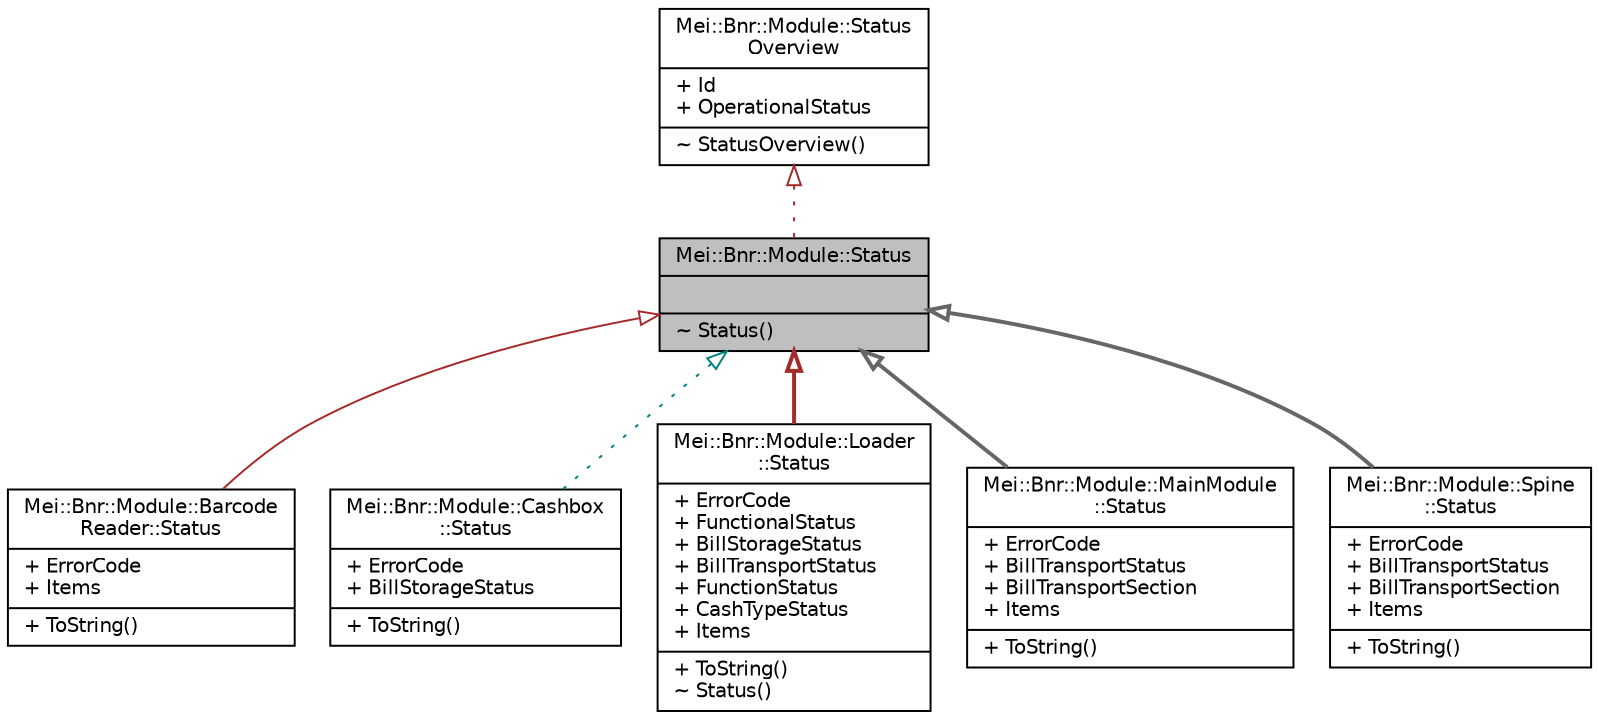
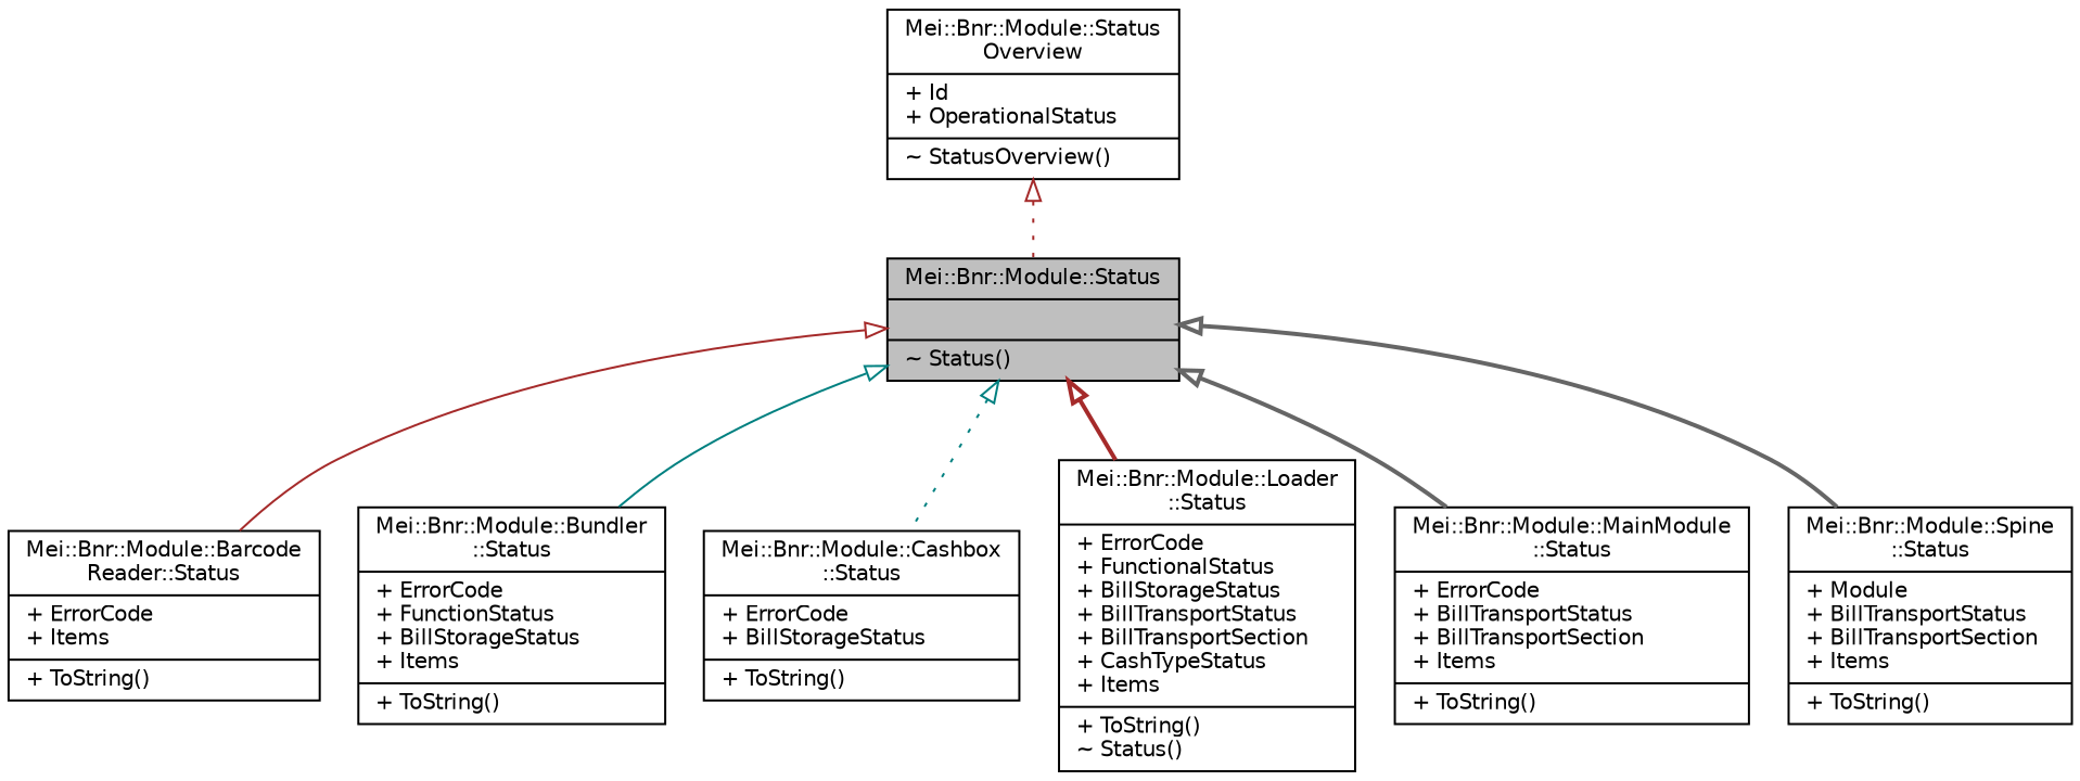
  digraph {
    node [color=black fillcolor=white fontname=Helvetica fontsize=10 shape=record style=filled]
    edge [arrowtail=onormal color=brown dir=back fontname=Helvetica fontsize=10 labelfontname=Helvetica labelfontsize=10 style=bold]
    n1 [fillcolor=grey75 fontcolor=black height=0.2 label="{Mei::Bnr::Module::Status\n||~ Status()\l}" width=0.4]
    n2 [height=0.2 label="{Mei::Bnr::Module::Barcode\lReader::Status\n|+ ErrorCode\l+ Items\l|+ ToString()\l}" width=0.4]
+   n3 [height=0.2 label="{Mei::Bnr::Module::Bundler\l::Status\n|+ ErrorCode\l+ FunctionStatus\l+ BillStorageStatus\l+ Items\l|+ ToString()\l}" width=0.4]
    n4 [height=0.2 label="{Mei::Bnr::Module::Cashbox\l::Status\n|+ ErrorCode\l+ BillStorageStatus\l|+ ToString()\l}" width=0.4]
-   n5 [height=0.2 label="{Mei::Bnr::Module::Loader\l::Status\n|+ ErrorCode\l+ FunctionalStatus\l+ BillStorageStatus\l+ BillTransportStatus\l+ FunctionStatus\l+ CashTypeStatus\l+ Items\l|+ ToString()\l~ Status()\l}" width=0.4]
+   n5 [height=0.2 label="{Mei::Bnr::Module::Loader\l::Status\n|+ ErrorCode\l+ FunctionalStatus\l+ BillStorageStatus\l+ BillTransportStatus\l+ BillTransportSection\l+ CashTypeStatus\l+ Items\l|+ ToString()\l~ Status()\l}" width=0.4]
    n6 [height=0.2 label="{Mei::Bnr::Module::MainModule\l::Status\n|+ ErrorCode\l+ BillTransportStatus\l+ BillTransportSection\l+ Items\l|+ ToString()\l}" width=0.4]
-   n7 [height=0.2 label="{Mei::Bnr::Module::Spine\l::Status\n|+ ErrorCode\l+ BillTransportStatus\l+ BillTransportSection\l+ Items\l|+ ToString()\l}" width=0.4]
+   n7 [height=0.2 label="{Mei::Bnr::Module::Spine\l::Status\n|+ Module\l+ BillTransportStatus\l+ BillTransportSection\l+ Items\l|+ ToString()\l}" width=0.4]
    n8 [height=0.2 label="{Mei::Bnr::Module::Status\lOverview\n|+ Id\l+ OperationalStatus\l|~ StatusOverview()\l}" width=0.4]
    n1 -> n2 [style=solid]
+   n1 -> n3 [color=teal style=solid]
    n1 -> n4 [color=teal style=dotted]
    n1 -> n5
    n1 -> n6 [color=gray40]
    n1 -> n7 [color=gray40]
    n8 -> n1 [style=dotted]
  }
